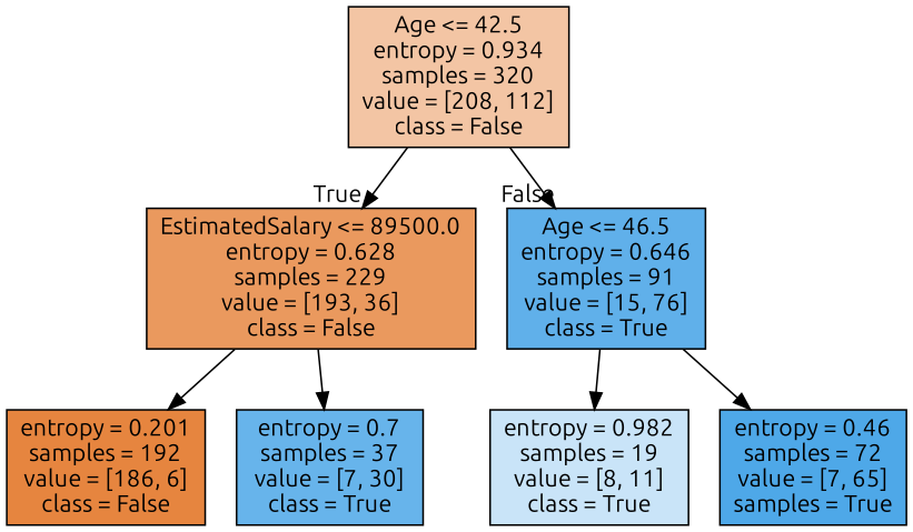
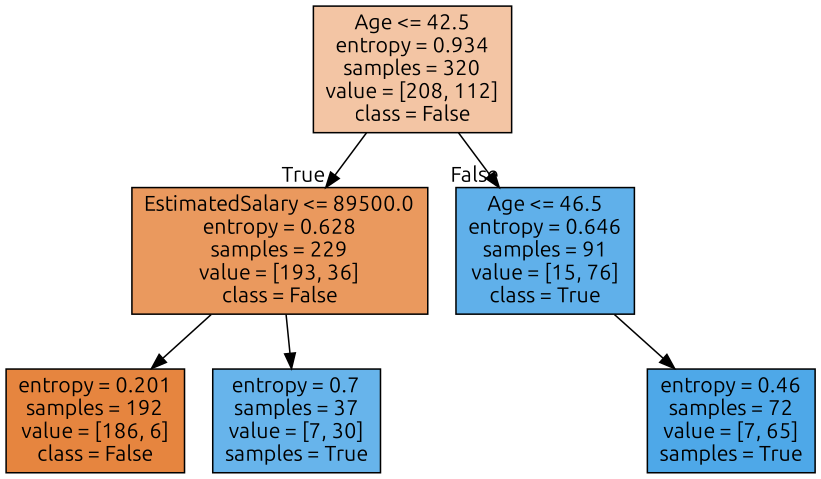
  digraph {
    fontname=Ubuntu
    node [color=black fontname=Ubuntu shape=box style=filled]
    edge [fontname=Ubuntu]
    n1 [fillcolor="#f3c5a4" label="Age <= 42.5\nentropy = 0.934\nsamples = 320\nvalue = [208, 112]\nclass = False"]
    n2 [fillcolor="#ea995e" label="EstimatedSalary <= 89500.0\nentropy = 0.628\nsamples = 229\nvalue = [193, 36]\nclass = False"]
    n3 [fillcolor="#60b0ea" label="Age <= 46.5\nentropy = 0.646\nsamples = 91\nvalue = [15, 76]\nclass = True"]
    n4 [fillcolor="#e6853f" label="entropy = 0.201\nsamples = 192\nvalue = [186, 6]\nclass = False"]
-   n5 [fillcolor="#67b4eb" label="entropy = 0.7\nsamples = 37\nvalue = [7, 30]\nclass = True"]
-   n6 [fillcolor="#c9e4f8" label="entropy = 0.982\nsamples = 19\nvalue = [8, 11]\nclass = True"]
+   n5 [fillcolor="#67b4eb" label="entropy = 0.7\nsamples = 37\nvalue = [7, 30]\nsamples = True"]
    n7 [fillcolor="#4ea8e8" label="entropy = 0.46\nsamples = 72\nvalue = [7, 65]\nsamples = True"]
    n1 -> n2 [headlabel=True labelangle=45 labeldistance=2.5]
    n1 -> n3 [headlabel=False labelangle=-45 labeldistance=2.5]
    n2 -> n4
    n2 -> n5
-   n3 -> n6
    n3 -> n7
  }
